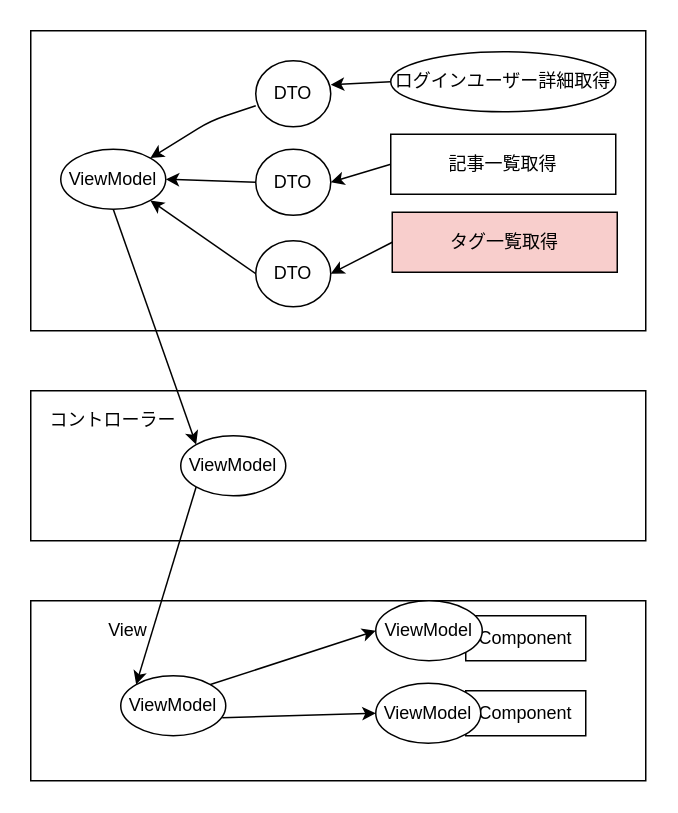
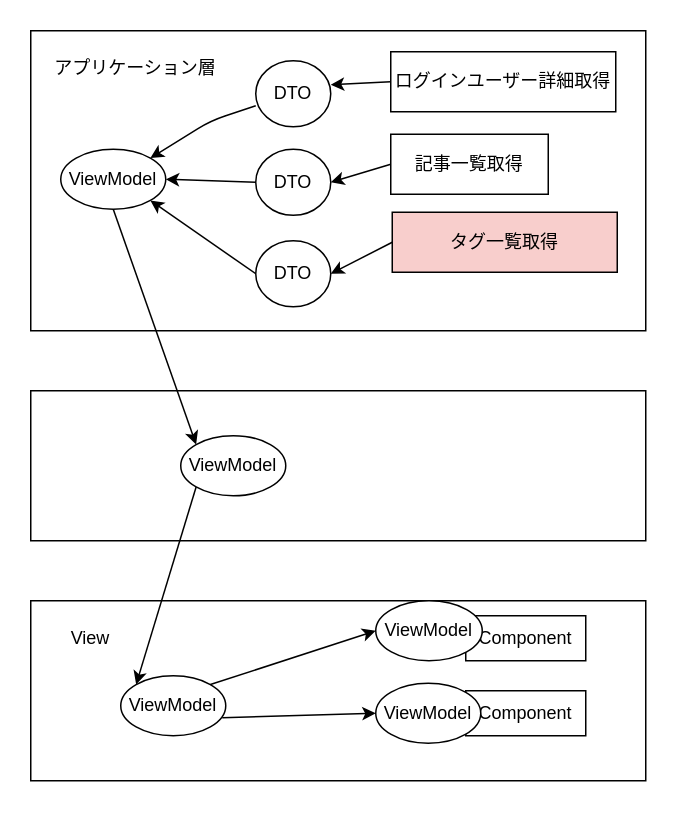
  <mxCell id="0" />
  <mxCell id="1" parent="0" />
  <mxCell id="2" value="" style="rounded=0;whiteSpace=wrap;html=1;" vertex="1" parent="1"><mxGeometry x="20" y="20" width="410" height="200" as="geometry" /></mxCell>
+ <mxCell id="3" value="アプリケーション層" style="text;html=1;strokeColor=none;fillColor=none;align=center;verticalAlign=middle;whiteSpace=wrap;rounded=0;" vertex="1" parent="1"><mxGeometry x="30" y="30" width="120" height="30" as="geometry" /></mxCell>
  <mxCell id="4" value="" style="rounded=0;whiteSpace=wrap;html=1;" vertex="1" parent="1"><mxGeometry x="20" y="260" width="410" height="100" as="geometry" /></mxCell>
- <mxCell id="5" value="コントローラー" style="text;html=1;strokeColor=none;fillColor=none;align=center;verticalAlign=middle;whiteSpace=wrap;rounded=0;" vertex="1" parent="1"><mxGeometry x="30" y="270" width="90" height="20" as="geometry" /></mxCell>
- <mxCell id="6" value="ログインユーザー詳細取得" style="ellipse;whiteSpace=wrap;html=1;" vertex="1" parent="1"><mxGeometry x="260" y="34" width="150" height="40" as="geometry" /></mxCell>
- <mxCell id="7" value="記事一覧取得" style="rounded=0;whiteSpace=wrap;html=1;" vertex="1" parent="1"><mxGeometry x="260" y="89" width="150" height="40" as="geometry" /></mxCell>
+ <mxCell id="6" value="ログインユーザー詳細取得" style="rounded=0;whiteSpace=wrap;html=1;" vertex="1" parent="1"><mxGeometry x="260" y="34" width="150" height="40" as="geometry" /></mxCell>
+ <mxCell id="7" value="記事一覧取得" style="rounded=0;whiteSpace=wrap;html=1;" vertex="1" parent="1"><mxGeometry x="260" y="89" width="105" height="40" as="geometry" /></mxCell>
  <mxCell id="8" value="タグ一覧取得" style="rounded=0;whiteSpace=wrap;html=1;fillColor=#f8cecc;" vertex="1" parent="1"><mxGeometry x="261" y="141" width="150" height="40" as="geometry" /></mxCell>
  <mxCell id="9" value="DTO" style="ellipse;whiteSpace=wrap;html=1;" vertex="1" parent="1"><mxGeometry x="170" y="40" width="50" height="44" as="geometry" /></mxCell>
  <mxCell id="10" value="DTO" style="ellipse;whiteSpace=wrap;html=1;" vertex="1" parent="1"><mxGeometry x="170" y="99" width="50" height="44" as="geometry" /></mxCell>
  <mxCell id="11" value="DTO" style="ellipse;whiteSpace=wrap;html=1;" vertex="1" parent="1"><mxGeometry x="170" y="160" width="50" height="44" as="geometry" /></mxCell>
  <mxCell id="12" value="" style="endArrow=classic;html=1;entryX=1;entryY=0.364;entryDx=0;entryDy=0;entryPerimeter=0;exitX=0;exitY=0.5;exitDx=0;exitDy=0;" edge="1" parent="1" source="6" target="9"><mxGeometry width="50" height="50" relative="1" as="geometry"><mxPoint x="260" y="240" as="sourcePoint" /><mxPoint x="310" y="190" as="targetPoint" /></mxGeometry></mxCell>
  <mxCell id="13" value="" style="endArrow=classic;html=1;entryX=1;entryY=0.5;entryDx=0;entryDy=0;exitX=0;exitY=0.5;exitDx=0;exitDy=0;" edge="1" parent="1" source="7" target="10"><mxGeometry width="50" height="50" relative="1" as="geometry"><mxPoint x="270" y="64" as="sourcePoint" /><mxPoint x="230" y="66.016" as="targetPoint" /></mxGeometry></mxCell>
  <mxCell id="14" value="" style="endArrow=classic;html=1;entryX=1;entryY=0.5;entryDx=0;entryDy=0;exitX=0;exitY=0.5;exitDx=0;exitDy=0;" edge="1" parent="1" source="8" target="11"><mxGeometry width="50" height="50" relative="1" as="geometry"><mxPoint x="270" y="119" as="sourcePoint" /><mxPoint x="230" y="131" as="targetPoint" /></mxGeometry></mxCell>
  <mxCell id="15" value="ViewModel" style="ellipse;whiteSpace=wrap;html=1;" vertex="1" parent="1"><mxGeometry x="40" y="99" width="70" height="40" as="geometry" /></mxCell>
  <mxCell id="16" value="" style="endArrow=classic;html=1;entryX=1;entryY=0;entryDx=0;entryDy=0;exitX=0;exitY=0.682;exitDx=0;exitDy=0;exitPerimeter=0;" edge="1" parent="1" source="9" target="15"><mxGeometry width="50" height="50" relative="1" as="geometry"><mxPoint x="260" y="240" as="sourcePoint" /><mxPoint x="310" y="190" as="targetPoint" /><Array as="points"><mxPoint x="140" y="80" /></Array></mxGeometry></mxCell>
  <mxCell id="17" value="" style="endArrow=classic;html=1;entryX=1;entryY=0.5;entryDx=0;entryDy=0;exitX=0;exitY=0.5;exitDx=0;exitDy=0;" edge="1" parent="1" source="10" target="15"><mxGeometry width="50" height="50" relative="1" as="geometry"><mxPoint x="180" y="80.008" as="sourcePoint" /><mxPoint x="78.787" y="245.858" as="targetPoint" /><Array as="points" /></mxGeometry></mxCell>
  <mxCell id="18" value="" style="endArrow=classic;html=1;entryX=1;entryY=1;entryDx=0;entryDy=0;exitX=0;exitY=0.5;exitDx=0;exitDy=0;" edge="1" parent="1" source="11" target="15"><mxGeometry width="50" height="50" relative="1" as="geometry"><mxPoint x="190" y="90.008" as="sourcePoint" /><mxPoint x="88.787" y="255.858" as="targetPoint" /></mxGeometry></mxCell>
  <mxCell id="19" value="" style="rounded=0;whiteSpace=wrap;html=1;" vertex="1" parent="1"><mxGeometry x="20" y="400" width="410" height="120" as="geometry" /></mxCell>
- <mxCell id="20" value="View" style="text;html=1;strokeColor=none;fillColor=none;align=center;verticalAlign=middle;whiteSpace=wrap;rounded=0;" vertex="1" parent="1"><mxGeometry x="55" y="405" width="60" height="30" as="geometry" /></mxCell>
+ <mxCell id="20" value="View" style="text;html=1;strokeColor=none;fillColor=none;align=center;verticalAlign=middle;whiteSpace=wrap;rounded=0;" vertex="1" parent="1"><mxGeometry x="30" y="410" width="60" height="30" as="geometry" /></mxCell>
  <mxCell id="21" value="Component" style="rounded=0;whiteSpace=wrap;html=1;" vertex="1" parent="1"><mxGeometry x="310" y="410" width="80" height="30" as="geometry" /></mxCell>
  <mxCell id="22" value="Component" style="rounded=0;whiteSpace=wrap;html=1;" vertex="1" parent="1"><mxGeometry x="310" y="460" width="80" height="30" as="geometry" /></mxCell>
  <mxCell id="23" value="ViewModel" style="ellipse;whiteSpace=wrap;html=1;" vertex="1" parent="1"><mxGeometry x="120" y="290" width="70" height="40" as="geometry" /></mxCell>
  <mxCell id="24" value="" style="endArrow=classic;html=1;entryX=0;entryY=0;entryDx=0;entryDy=0;exitX=0.5;exitY=1;exitDx=0;exitDy=0;" edge="1" parent="1" source="15" target="23"><mxGeometry width="50" height="50" relative="1" as="geometry"><mxPoint x="200" y="260" as="sourcePoint" /><mxPoint x="250" y="210" as="targetPoint" /></mxGeometry></mxCell>
  <mxCell id="25" value="ViewModel" style="ellipse;whiteSpace=wrap;html=1;" vertex="1" parent="1"><mxGeometry x="80" y="450" width="70" height="40" as="geometry" /></mxCell>
  <mxCell id="26" value="" style="endArrow=classic;html=1;entryX=0;entryY=0;entryDx=0;entryDy=0;exitX=0;exitY=1;exitDx=0;exitDy=0;" edge="1" parent="1" source="23" target="25"><mxGeometry width="50" height="50" relative="1" as="geometry"><mxPoint x="150" y="430" as="sourcePoint" /><mxPoint x="200" y="380" as="targetPoint" /></mxGeometry></mxCell>
  <mxCell id="27" value="ViewModel" style="ellipse;whiteSpace=wrap;html=1;" vertex="1" parent="1"><mxGeometry x="250" y="455" width="70" height="40" as="geometry" /></mxCell>
  <mxCell id="28" value="ViewModel" style="ellipse;whiteSpace=wrap;html=1;" vertex="1" parent="1"><mxGeometry x="250" y="400" width="71" height="40" as="geometry" /></mxCell>
  <mxCell id="29" value="" style="endArrow=classic;html=1;entryX=0;entryY=0.5;entryDx=0;entryDy=0;exitX=1;exitY=0;exitDx=0;exitDy=0;" edge="1" parent="1" source="25" target="28"><mxGeometry width="50" height="50" relative="1" as="geometry"><mxPoint x="148.787" y="324.142" as="sourcePoint" /><mxPoint x="108.787" y="465.858" as="targetPoint" /></mxGeometry></mxCell>
  <mxCell id="30" value="" style="endArrow=classic;html=1;entryX=0;entryY=0.5;entryDx=0;entryDy=0;exitX=0.967;exitY=0.7;exitDx=0;exitDy=0;exitPerimeter=0;" edge="1" parent="1" source="25" target="27"><mxGeometry width="50" height="50" relative="1" as="geometry"><mxPoint x="151.213" y="465.858" as="sourcePoint" /><mxPoint x="271" y="430" as="targetPoint" /></mxGeometry></mxCell>
